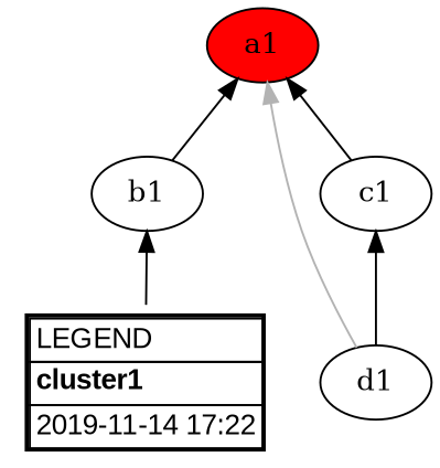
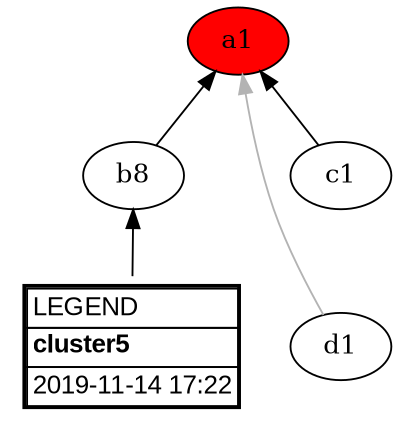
  digraph {
    color=blue
    fillcolor="#cccccc"
    rankdir=BT
    style=dotted
    a1 [fillcolor=red style=filled]
-   b1
+   b1 [label=b8]
    c1
    d1
-   n5 [fillcolor="#ffffff" fontname="Verdana,Arial,Sans-Serif" label=<<table border="2" cellborder="1" cellspacing="0" id="LEGEND"><tr><td align="left">LEGEND</td></tr><tr><td align="left"><b>cluster1</b></td></tr><tr><td align="left">2019-11-14 17:22</td></tr></table>> shape=plaintext style=filled]
+   n5 [fillcolor="#ffffff" fontname="Verdana,Arial,Sans-Serif" label=<<table border="2" cellborder="1" cellspacing="0" id="LEGEND"><tr><td align="left">LEGEND</td></tr><tr><td align="left"><b>cluster5</b></td></tr><tr><td align="left">2019-11-14 17:22</td></tr></table>> shape=plaintext style=filled]
    b1 -> a1
    c1 -> a1
    d1 -> a1 [color="#b3b3b3"]
-   d1 -> c1
    n5 -> b1
  }
